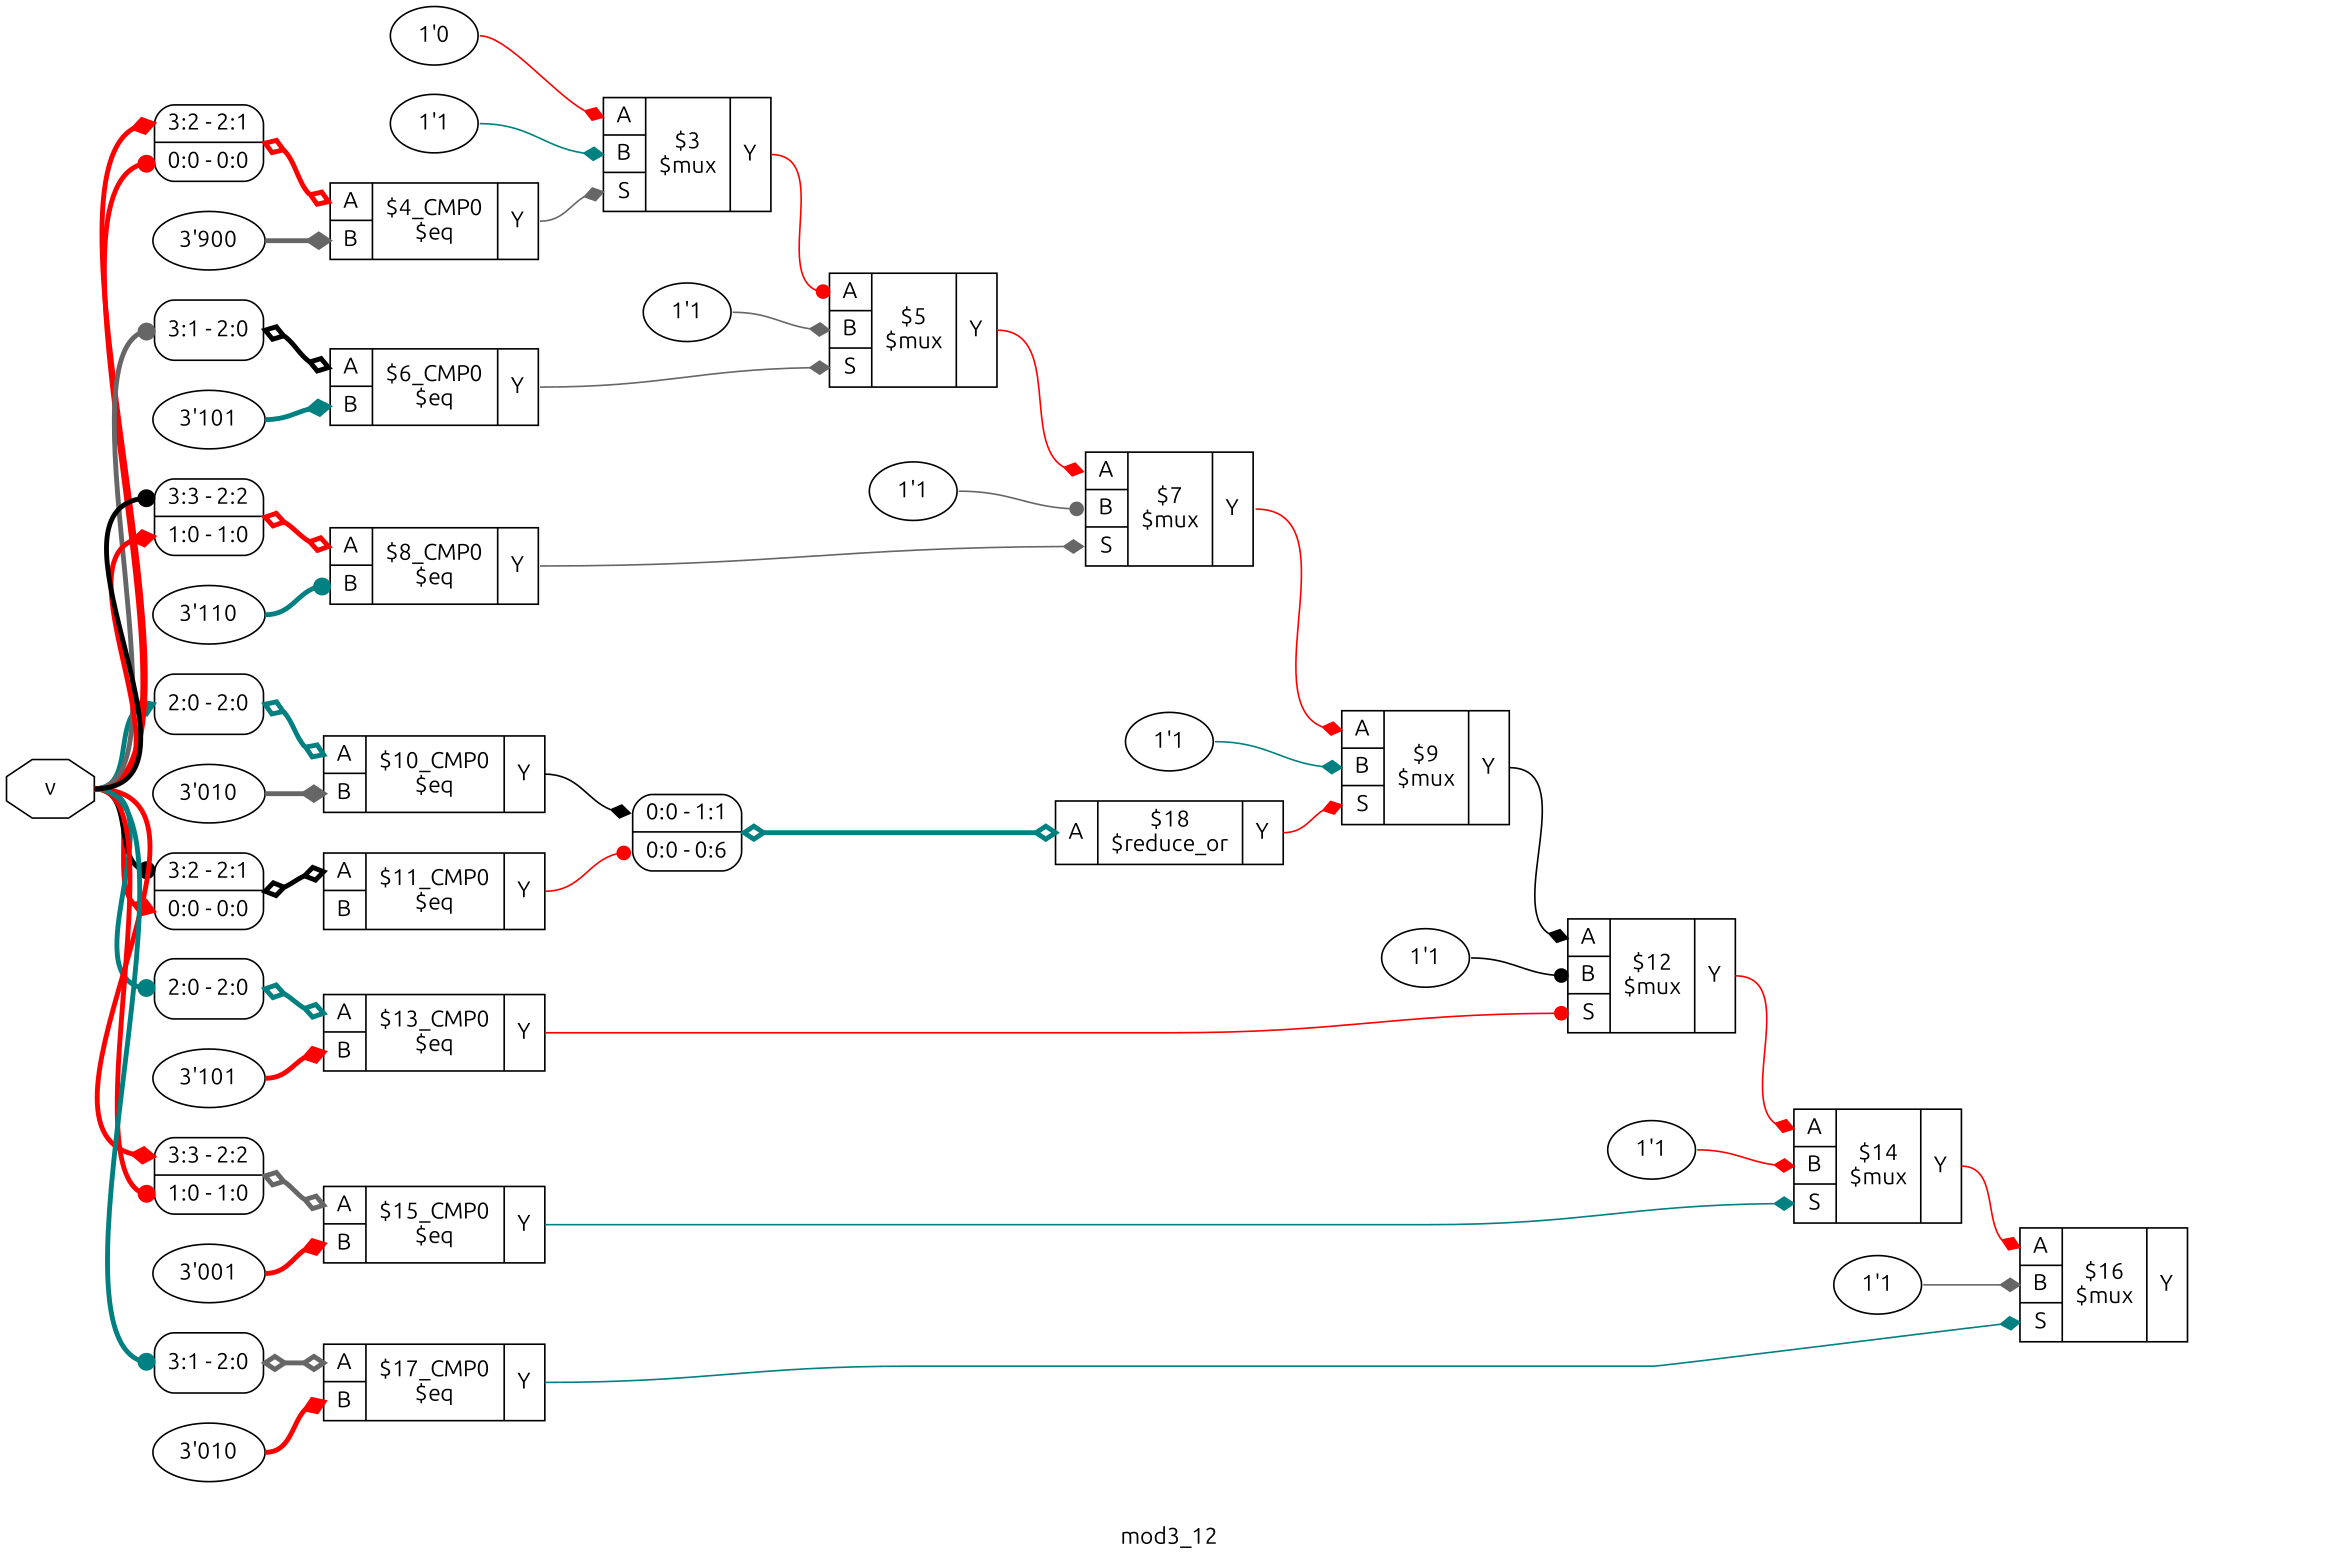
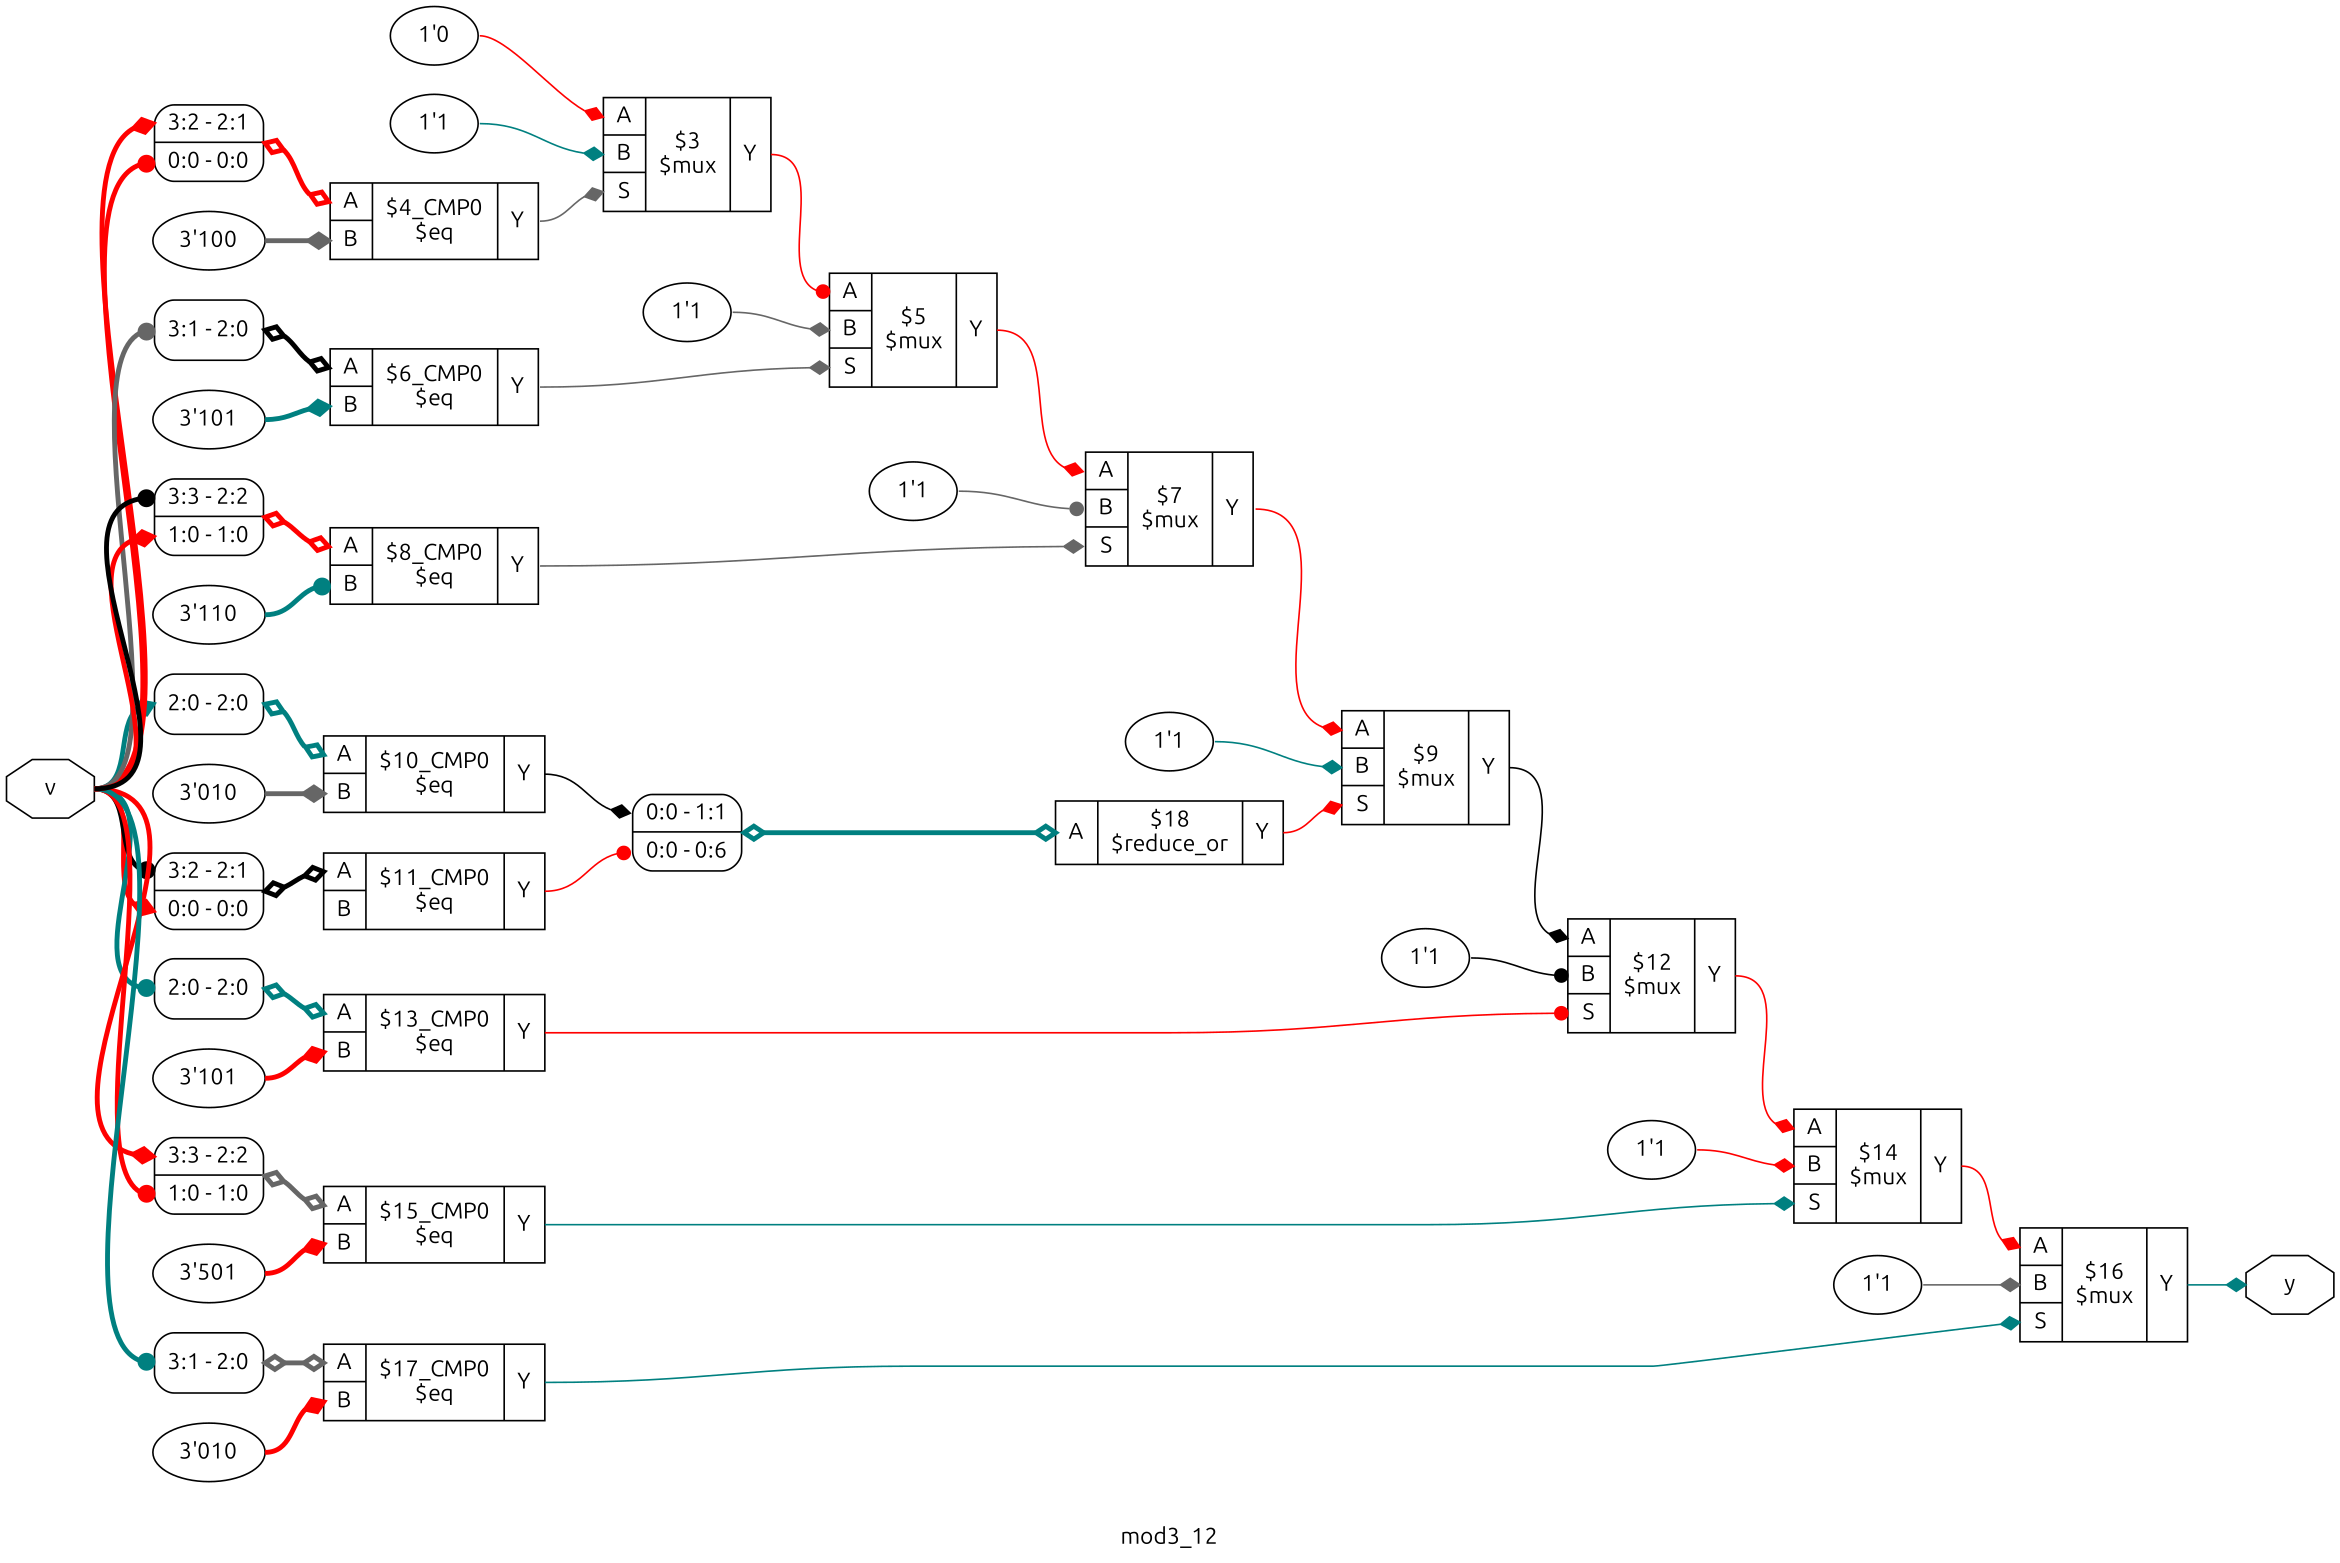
  digraph {
    fontname=Ubuntu
    label=mod3_12
    rankdir=LR
    remincross=true
    node [fontname=Ubuntu shape=record]
    edge [arrowhead=diamond color=red fontname=Ubuntu headport="p19:w" style="setlinewidth(3)" tailport=e]
    n1 [color=black fontcolor=black label=v shape=octagon]
    n2 [label="<s0> 2:0 - 2:0 " style=rounded]
    n3 [label="<s1> 3:2 - 2:1 |<s0> 0:0 - 0:0 " style=rounded]
    n4 [label="<s0> 2:0 - 2:0 " style=rounded]
    n5 [label="<s1> 3:3 - 2:2 |<s0> 1:0 - 1:0 " style=rounded]
    n6 [label="<s0> 3:1 - 2:0 " style=rounded]
    n7 [label="<s1> 3:2 - 2:1 |<s0> 0:0 - 0:0 " style=rounded]
    n8 [label="<s0> 3:1 - 2:0 " style=rounded]
    n9 [label="<s1> 3:3 - 2:2 |<s0> 1:0 - 1:0 " style=rounded]
    n10 [label="{{<p19> A|<p22> B}|$10_CMP0\n$eq|{<p20> Y}}"]
    n11 [label="{{<p19> A|<p22> B}|$11_CMP0\n$eq|{<p20> Y}}"]
    n12 [label="{{<p19> A|<p22> B}|$13_CMP0\n$eq|{<p20> Y}}"]
    n13 [label="{{<p19> A|<p22> B}|$15_CMP0\n$eq|{<p20> Y}}"]
    n14 [label="{{<p19> A|<p22> B}|$17_CMP0\n$eq|{<p20> Y}}"]
    n15 [label="{{<p19> A|<p22> B}|$4_CMP0\n$eq|{<p20> Y}}"]
    n16 [label="{{<p19> A|<p22> B}|$6_CMP0\n$eq|{<p20> Y}}"]
    n17 [label="{{<p19> A|<p22> B}|$8_CMP0\n$eq|{<p20> Y}}"]
+   n18 [color=black fontcolor=black label=y shape=octagon]
    n19 [label="{{<p19> A}|$18\n$reduce_or|{<p20> Y}}"]
    n20 [label="{{<p19> A|<p22> B|<p25> S}|$9\n$mux|{<p20> Y}}"]
    n21 [label="{{<p19> A|<p22> B|<p25> S}|$12\n$mux|{<p20> Y}}"]
    n22 [label="<s1> 0:0 - 1:1 |<s0> 0:0 - 0:6 " style=rounded]
    n23 [label="3'010" shape=""]
    n24 [label="1'1" shape=""]
    n25 [label="{{<p19> A|<p22> B|<p25> S}|$14\n$mux|{<p20> Y}}"]
    n26 [label="{{<p19> A|<p22> B|<p25> S}|$16\n$mux|{<p20> Y}}"]
    n27 [label="3'101" shape=""]
    n28 [label="1'1" shape=""]
-   n29 [label="3'001" shape=""]
+   n29 [label="3'501" shape=""]
    n30 [label="1'1" shape=""]
    n31 [label="3'010" shape=""]
    n32 [label="1'0" shape=""]
    n33 [label="{{<p19> A|<p22> B|<p25> S}|$3\n$mux|{<p20> Y}}"]
    n34 [label="{{<p19> A|<p22> B|<p25> S}|$5\n$mux|{<p20> Y}}"]
    n35 [label="1'1" shape=""]
    n36 [label="{{<p19> A|<p22> B|<p25> S}|$7\n$mux|{<p20> Y}}"]
-   n37 [label="3'900" shape=""]
+   n37 [label="3'100" shape=""]
    n38 [label="1'1" shape=""]
    n39 [label="3'101" shape=""]
    n40 [label="1'1" shape=""]
    n41 [label="3'110" shape=""]
    n42 [label="1'1" shape=""]
    n1 -> n2 [color=teal headport="s0:w"]
    n1 -> n3 [headport="s0:w"]
    n1 -> n3 [arrowhead=dot color=black headport="s1:w"]
    n1 -> n4 [arrowhead=dot color=teal headport="s0:w"]
    n1 -> n5 [arrowhead=dot headport="s0:w"]
    n1 -> n5 [headport="s1:w"]
    n1 -> n6 [arrowhead=dot color=teal headport="s0:w"]
    n1 -> n7 [arrowhead=dot headport="s0:w"]
    n1 -> n7 [headport="s1:w"]
    n1 -> n8 [arrowhead=dot color=gray40 headport="s0:w"]
    n1 -> n9 [headport="s0:w"]
    n1 -> n9 [arrowhead=dot color=black headport="s1:w"]
    n2 -> n10 [arrowhead=odiamond arrowtail=odiamond color=teal dir=both]
    n3 -> n11 [arrowhead=odiamond arrowtail=odiamond color=black dir=both]
    n4 -> n12 [arrowhead=odiamond arrowtail=odiamond color=teal dir=both]
    n5 -> n13 [arrowhead=odiamond arrowtail=odiamond color=gray40 dir=both]
    n6 -> n14 [arrowhead=odiamond arrowtail=odiamond color=gray40 dir=both]
    n7 -> n15 [arrowhead=odiamond arrowtail=odiamond dir=both]
    n8 -> n16 [arrowhead=odiamond arrowtail=odiamond color=black dir=both]
    n9 -> n17 [arrowhead=odiamond arrowtail=odiamond dir=both]
    n10 -> n22 [color=black headport="s1:w" tailport="p20:e" style=""]
    n11 -> n22 [arrowhead=dot headport="s0:w" tailport="p20:e" style=""]
    n12 -> n21 [arrowhead=dot headport="p25:w" tailport="p20:e" style=""]
    n13 -> n25 [color=teal headport="p25:w" tailport="p20:e" style=""]
    n14 -> n26 [color=teal headport="p25:w" tailport="p20:e" style=""]
    n15 -> n33 [color=gray40 headport="p25:w" tailport="p20:e" style=""]
    n16 -> n34 [color=gray40 headport="p25:w" tailport="p20:e" style=""]
    n17 -> n36 [color=gray40 headport="p25:w" tailport="p20:e" style=""]
    n19 -> n20 [headport="p25:w" tailport="p20:e" style=""]
    n20 -> n21 [color=black tailport="p20:e" style=""]
    n21 -> n25 [tailport="p20:e" style=""]
    n22 -> n19 [arrowhead=odiamond arrowtail=odiamond color=teal dir=both]
    n23 -> n10 [color=gray40 headport="p22:w"]
    n24 -> n21 [arrowhead=dot color=black headport="p22:w" style=""]
    n25 -> n26 [tailport="p20:e" style=""]
+   n26 -> n18 [color=teal headport=w tailport="p20:e" style=""]
    n27 -> n12 [headport="p22:w"]
    n28 -> n25 [headport="p22:w" style=""]
    n29 -> n13 [headport="p22:w"]
    n30 -> n26 [color=gray40 headport="p22:w" style=""]
    n31 -> n14 [headport="p22:w"]
    n32 -> n33 [style=""]
    n33 -> n34 [arrowhead=dot tailport="p20:e" style=""]
    n34 -> n36 [tailport="p20:e" style=""]
    n35 -> n33 [color=teal headport="p22:w" style=""]
    n36 -> n20 [tailport="p20:e" style=""]
    n37 -> n15 [color=gray40 headport="p22:w"]
    n38 -> n34 [color=gray40 headport="p22:w" style=""]
    n39 -> n16 [color=teal headport="p22:w"]
    n40 -> n36 [arrowhead=dot color=gray40 headport="p22:w" style=""]
    n41 -> n17 [arrowhead=dot color=teal headport="p22:w"]
    n42 -> n20 [color=teal headport="p22:w" style=""]
  }
